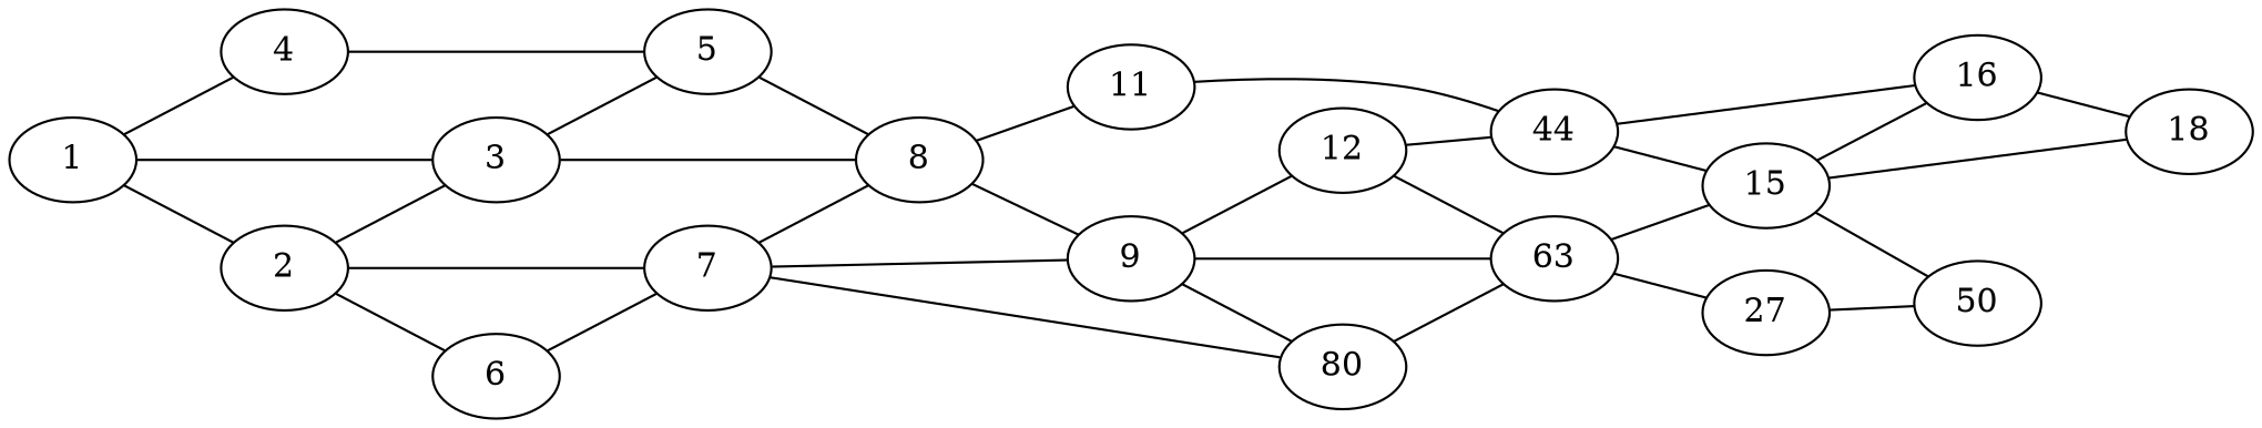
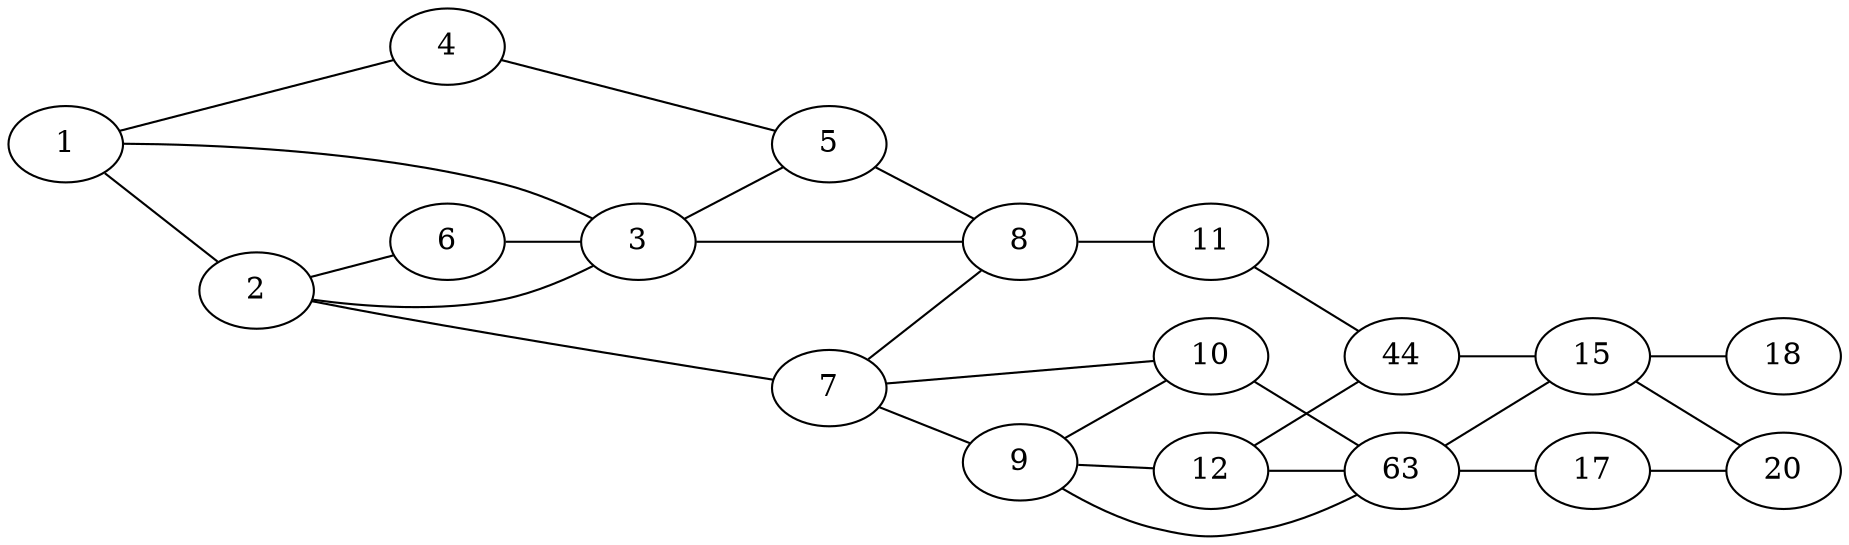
  graph {
    fontname="DejaVu Serif"
    rankdir=LR
    node [fontname="DejaVu Serif"]
    edge [fontname="DejaVu Serif"]
    1
    2
    3
    4
    6
    7
    5
    8
    9
-   10 [label=80]
+   10
    11
    12
    n13 [label=63]
    n14 [label=44]
    15
-   17 [label=27]
-   16
+   17
    18
-   20 [label=50]
+   20
    1 -- 2
    1 -- 3
    1 -- 4
    2 -- 3
    2 -- 6
    2 -- 7
    3 -- 5
    3 -- 8
    4 -- 5
-   6 -- 7
+   6 -- 3
    7 -- 8
    7 -- 9
    7 -- 10
    5 -- 8
-   8 -- 9
    8 -- 11
    9 -- 10
    9 -- 12
    9 -- n13
    10 -- n13
    11 -- n14
    12 -- n13
    12 -- n14
    n13 -- 15
    n13 -- 17
    n14 -- 15
-   n14 -- 16
-   15 -- 16
    15 -- 18
    15 -- 20
    17 -- 20
-   16 -- 18
  }
